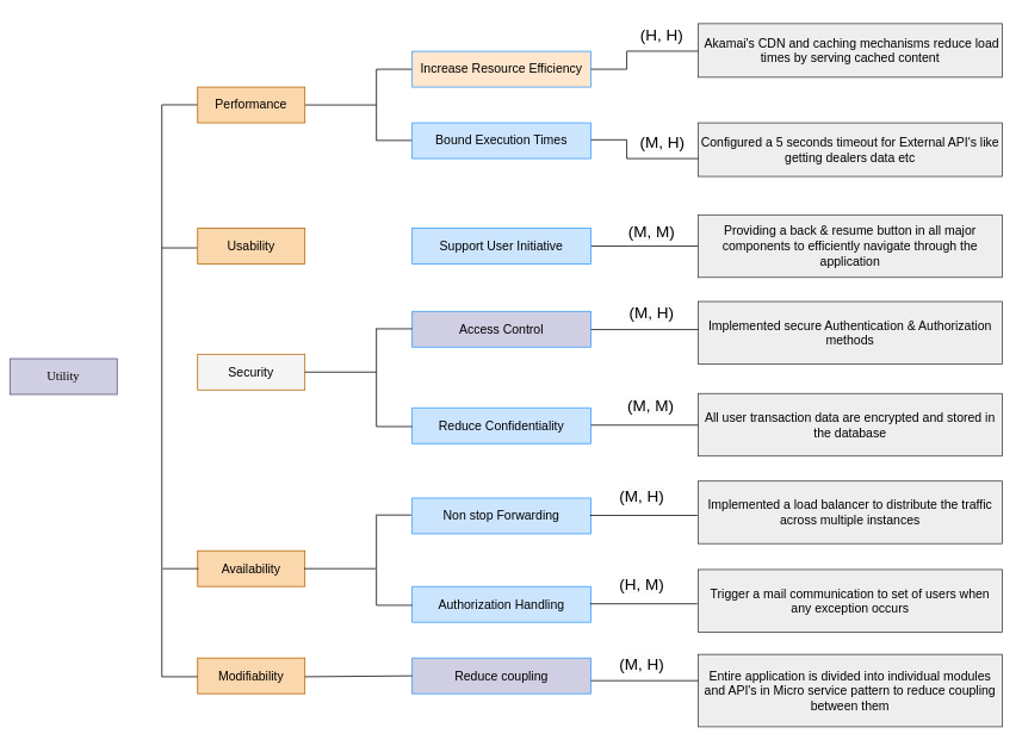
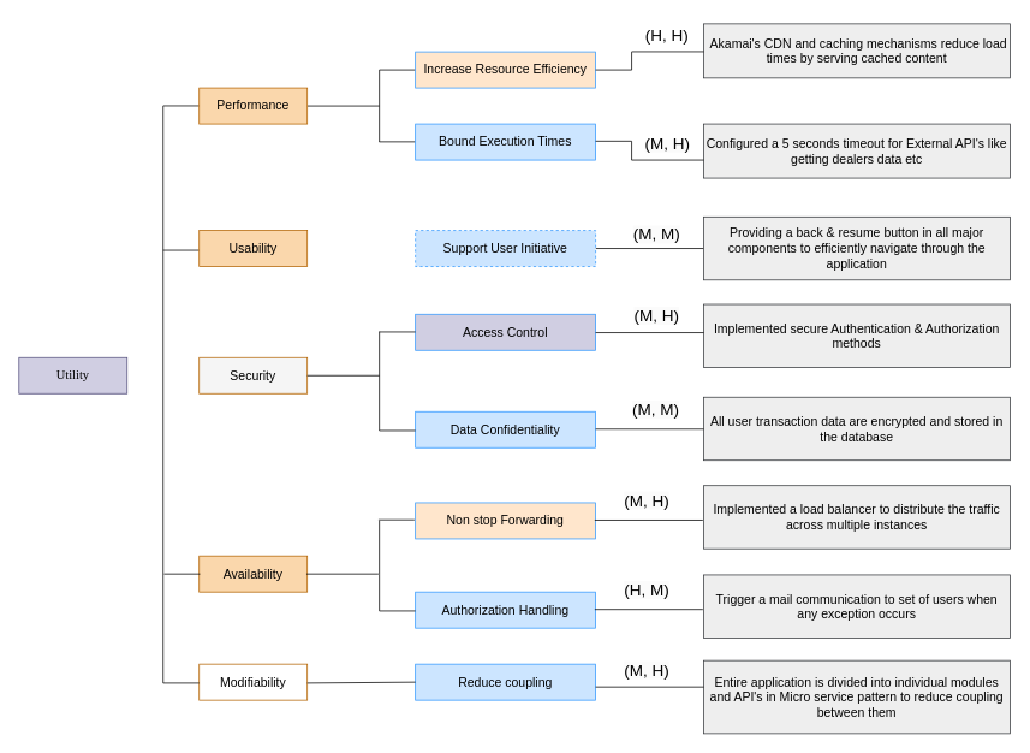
  <mxCell id="0" />
  <mxCell id="1" parent="0" />
  <mxCell id="2" value="&lt;font style=&quot;font-size: 14px;&quot;&gt;Availability&lt;/font&gt;" style="rounded=0;whiteSpace=wrap;html=1;fillColor=#fad7ac;strokeColor=#b46504;" vertex="1" parent="1"><mxGeometry x="220" y="616" width="120" height="40" as="geometry" /></mxCell>
- <mxCell id="3" value="&lt;span style=&quot;font-size: 14px;&quot;&gt;Modifiability&lt;/span&gt;" style="rounded=0;whiteSpace=wrap;html=1;fillColor=#fad7ac;strokeColor=#b46504;" vertex="1" parent="1"><mxGeometry x="220" y="736" width="120" height="40" as="geometry" /></mxCell>
+ <mxCell id="3" value="&lt;span style=&quot;font-size: 14px;&quot;&gt;Modifiability&lt;/span&gt;" style="rounded=0;whiteSpace=wrap;html=1;fillColor=#ffffff;strokeColor=#b46504;" vertex="1" parent="1"><mxGeometry x="220" y="736" width="120" height="40" as="geometry" /></mxCell>
  <mxCell id="4" value="&lt;font style=&quot;font-size: 14px;&quot;&gt;&amp;nbsp;Akamai's CDN and caching mechanisms reduce load times by serving cached content&lt;/font&gt;" style="rounded=0;whiteSpace=wrap;html=1;fillColor=#eeeeee;strokeColor=#36393d;" vertex="1" parent="1"><mxGeometry x="780" y="26" width="340" height="60" as="geometry" /></mxCell>
  <mxCell id="5" value="&lt;span style=&quot;font-size: 14px;&quot;&gt;Configured a 5 seconds timeout for External API's like getting dealers data etc&lt;/span&gt;" style="rounded=0;whiteSpace=wrap;html=1;fillColor=#eeeeee;strokeColor=#36393d;" vertex="1" parent="1"><mxGeometry x="780" y="137" width="340" height="60" as="geometry" /></mxCell>
  <mxCell id="6" value="" style="endArrow=none;html=1;rounded=0;" edge="1" parent="1"><mxGeometry width="50" height="50" relative="1" as="geometry"><mxPoint x="180" y="417" as="sourcePoint" /><mxPoint x="180" y="117" as="targetPoint" /></mxGeometry></mxCell>
  <mxCell id="7" value="" style="endArrow=none;html=1;rounded=0;" edge="1" parent="1"><mxGeometry width="50" height="50" relative="1" as="geometry"><mxPoint x="180" y="277" as="sourcePoint" /><mxPoint x="220" y="277" as="targetPoint" /><Array as="points" /></mxGeometry></mxCell>
  <mxCell id="8" value="&lt;font style=&quot;font-size: 14px;&quot;&gt;Security&lt;/font&gt;" style="rounded=0;whiteSpace=wrap;html=1;fillColor=#f5f5f5;strokeColor=#b46504;" vertex="1" parent="1"><mxGeometry x="220" y="396" width="120" height="40" as="geometry" /></mxCell>
- <mxCell id="9" value="&lt;font style=&quot;font-size: 14px;&quot; face=&quot;Verdana&quot;&gt;Utility&lt;/font&gt;" style="rounded=0;whiteSpace=wrap;html=1;fillColor=#d0cee2;strokeColor=#56517e;" vertex="1" parent="1"><mxGeometry x="10" y="401" width="120" height="40" as="geometry" /></mxCell>
+ <mxCell id="9" value="&lt;font style=&quot;font-size: 14px;&quot; face=&quot;Verdana&quot;&gt;Utility&lt;/font&gt;" style="rounded=0;whiteSpace=wrap;html=1;fillColor=#d0cee2;strokeColor=#56517e;" vertex="1" parent="1"><mxGeometry x="20" y="396" width="120" height="40" as="geometry" /></mxCell>
  <mxCell id="10" value="" style="endArrow=none;html=1;rounded=0;" edge="1" parent="1"><mxGeometry width="50" height="50" relative="1" as="geometry"><mxPoint x="180" y="116.82" as="sourcePoint" /><mxPoint x="220" y="116.82" as="targetPoint" /><Array as="points" /></mxGeometry></mxCell>
  <mxCell id="11" value="" style="endArrow=none;html=1;rounded=0;exitX=1;exitY=0.5;exitDx=0;exitDy=0;" edge="1" parent="1" source="15"><mxGeometry width="50" height="50" relative="1" as="geometry"><mxPoint x="450" y="297" as="sourcePoint" /><mxPoint x="420" y="117" as="targetPoint" /></mxGeometry></mxCell>
  <mxCell id="12" value="" style="endArrow=none;html=1;rounded=0;" edge="1" parent="1"><mxGeometry width="50" height="50" relative="1" as="geometry"><mxPoint x="420" y="157" as="sourcePoint" /><mxPoint x="420" y="77" as="targetPoint" /></mxGeometry></mxCell>
  <mxCell id="13" value="" style="endArrow=none;html=1;rounded=0;entryX=0;entryY=0.5;entryDx=0;entryDy=0;" edge="1" parent="1" target="16"><mxGeometry width="50" height="50" relative="1" as="geometry"><mxPoint x="420" y="77" as="sourcePoint" /><mxPoint x="500" y="247" as="targetPoint" /></mxGeometry></mxCell>
  <mxCell id="14" value="" style="endArrow=none;html=1;rounded=0;entryX=0;entryY=0.5;entryDx=0;entryDy=0;" edge="1" parent="1"><mxGeometry width="50" height="50" relative="1" as="geometry"><mxPoint x="420" y="156.71" as="sourcePoint" /><mxPoint x="460" y="156.71" as="targetPoint" /></mxGeometry></mxCell>
  <mxCell id="15" value="&lt;font style=&quot;font-size: 14px;&quot;&gt;Performance&lt;/font&gt;" style="rounded=0;whiteSpace=wrap;html=1;fillColor=#fad7ac;strokeColor=#b46504;" vertex="1" parent="1"><mxGeometry x="220" y="97" width="120" height="40" as="geometry" /></mxCell>
  <mxCell id="16" value="&lt;font style=&quot;font-size: 14px;&quot;&gt;Increase Resource Efficiency&lt;/font&gt;" style="rounded=0;whiteSpace=wrap;html=1;fillColor=#ffe6cc;strokeColor=#3399FF;" vertex="1" parent="1"><mxGeometry x="460" y="57" width="200" height="40" as="geometry" /></mxCell>
  <mxCell id="17" value="&lt;span style=&quot;font-size: 14px;&quot;&gt;Bound Execution Times&lt;/span&gt;" style="rounded=0;whiteSpace=wrap;html=1;fillColor=#cce5ff;strokeColor=#3399FF;" vertex="1" parent="1"><mxGeometry x="460" y="137" width="200" height="40" as="geometry" /></mxCell>
  <mxCell id="18" value="&lt;font style=&quot;font-size: 14px;&quot;&gt;Usability&lt;/font&gt;" style="rounded=0;whiteSpace=wrap;html=1;fillColor=#fad7ac;strokeColor=#b46504;" vertex="1" parent="1"><mxGeometry x="220" y="255" width="120" height="40" as="geometry" /></mxCell>
  <mxCell id="19" value="" style="endArrow=none;html=1;rounded=0;entryX=1;entryY=0.5;entryDx=0;entryDy=0;exitX=0;exitY=0.5;exitDx=0;exitDy=0;" edge="1" parent="1" source="21" target="20"><mxGeometry width="50" height="50" relative="1" as="geometry"><mxPoint x="400" y="337" as="sourcePoint" /><mxPoint x="450" y="287" as="targetPoint" /></mxGeometry></mxCell>
- <mxCell id="20" value="&lt;span style=&quot;font-size: 14px;&quot;&gt;Support User Initiative&lt;/span&gt;" style="rounded=0;whiteSpace=wrap;html=1;fillColor=#cce5ff;strokeColor=#3399FF;" vertex="1" parent="1"><mxGeometry x="460" y="255" width="200" height="40" as="geometry" /></mxCell>
+ <mxCell id="20" value="&lt;span style=&quot;font-size: 14px;&quot;&gt;Support User Initiative&lt;/span&gt;" style="rounded=0;whiteSpace=wrap;html=1;fillColor=#cce5ff;strokeColor=#3399FF;dashed=1;" vertex="1" parent="1"><mxGeometry x="460" y="255" width="200" height="40" as="geometry" /></mxCell>
  <mxCell id="21" value="&lt;span style=&quot;font-size: 14px;&quot;&gt;Providing a back &amp;amp; resume button in all major components to efficiently navigate through the application&lt;/span&gt;" style="rounded=0;whiteSpace=wrap;html=1;fillColor=#eeeeee;strokeColor=#36393d;" vertex="1" parent="1"><mxGeometry x="780" y="240" width="340" height="70" as="geometry" /></mxCell>
  <mxCell id="22" value="" style="endArrow=none;html=1;rounded=0;entryX=1;entryY=0.5;entryDx=0;entryDy=0;" edge="1" parent="1" target="16"><mxGeometry width="50" height="50" relative="1" as="geometry"><mxPoint x="700" y="77" as="sourcePoint" /><mxPoint x="450" y="207" as="targetPoint" /></mxGeometry></mxCell>
  <mxCell id="23" value="" style="endArrow=none;html=1;rounded=0;" edge="1" parent="1"><mxGeometry width="50" height="50" relative="1" as="geometry"><mxPoint x="700" y="57" as="sourcePoint" /><mxPoint x="700" y="77" as="targetPoint" /></mxGeometry></mxCell>
  <mxCell id="24" value="" style="endArrow=none;html=1;rounded=0;entryX=1;entryY=0.5;entryDx=0;entryDy=0;" edge="1" parent="1"><mxGeometry width="50" height="50" relative="1" as="geometry"><mxPoint x="700" y="156" as="sourcePoint" /><mxPoint x="660" y="156" as="targetPoint" /></mxGeometry></mxCell>
  <mxCell id="25" value="" style="endArrow=none;html=1;rounded=0;" edge="1" parent="1"><mxGeometry width="50" height="50" relative="1" as="geometry"><mxPoint x="700" y="156" as="sourcePoint" /><mxPoint x="700" y="177" as="targetPoint" /></mxGeometry></mxCell>
  <mxCell id="26" value="" style="endArrow=none;html=1;rounded=0;" edge="1" parent="1"><mxGeometry width="50" height="50" relative="1" as="geometry"><mxPoint x="700" y="177" as="sourcePoint" /><mxPoint x="780" y="177" as="targetPoint" /></mxGeometry></mxCell>
  <mxCell id="27" value="" style="endArrow=none;html=1;rounded=0;" edge="1" parent="1"><mxGeometry width="50" height="50" relative="1" as="geometry"><mxPoint x="700" y="56.79" as="sourcePoint" /><mxPoint x="780" y="56.79" as="targetPoint" /></mxGeometry></mxCell>
  <mxCell id="28" value="&lt;span style=&quot;font-size: 14px;&quot;&gt;Access Control&lt;/span&gt;" style="rounded=0;whiteSpace=wrap;html=1;fillColor=#d0cee2;strokeColor=#3399FF;" vertex="1" parent="1"><mxGeometry x="460" y="348" width="200" height="40" as="geometry" /></mxCell>
  <mxCell id="29" value="&lt;span style=&quot;font-size: 14px;&quot;&gt;Implemented secure Authentication &amp;amp; Authorization methods&lt;/span&gt;" style="rounded=0;whiteSpace=wrap;html=1;fillColor=#eeeeee;strokeColor=#36393d;" vertex="1" parent="1"><mxGeometry x="780" y="337" width="340" height="70" as="geometry" /></mxCell>
- <mxCell id="30" value="&lt;span style=&quot;font-size: 14px;&quot;&gt;Reduce Confidentiality&lt;/span&gt;" style="rounded=0;whiteSpace=wrap;html=1;fillColor=#cce5ff;strokeColor=#3399FF;" vertex="1" parent="1"><mxGeometry x="460" y="456" width="200" height="40" as="geometry" /></mxCell>
+ <mxCell id="30" value="&lt;span style=&quot;font-size: 14px;&quot;&gt;Data Confidentiality&lt;/span&gt;" style="rounded=0;whiteSpace=wrap;html=1;fillColor=#cce5ff;strokeColor=#3399FF;" vertex="1" parent="1"><mxGeometry x="460" y="456" width="200" height="40" as="geometry" /></mxCell>
  <mxCell id="31" value="&lt;span style=&quot;font-size: 14px;&quot;&gt;All user transaction data are encrypted and stored in the database&lt;/span&gt;" style="rounded=0;whiteSpace=wrap;html=1;fillColor=#eeeeee;strokeColor=#36393d;" vertex="1" parent="1"><mxGeometry x="780" y="440" width="340" height="70" as="geometry" /></mxCell>
  <mxCell id="32" value="" style="endArrow=none;html=1;rounded=0;exitX=1;exitY=0.5;exitDx=0;exitDy=0;" edge="1" parent="1" source="8"><mxGeometry width="50" height="50" relative="1" as="geometry"><mxPoint x="540" y="417" as="sourcePoint" /><mxPoint x="420" y="416" as="targetPoint" /></mxGeometry></mxCell>
  <mxCell id="33" value="" style="endArrow=none;html=1;rounded=0;" edge="1" parent="1"><mxGeometry width="50" height="50" relative="1" as="geometry"><mxPoint x="420" y="417" as="sourcePoint" /><mxPoint x="420" y="367" as="targetPoint" /></mxGeometry></mxCell>
  <mxCell id="34" value="" style="endArrow=none;html=1;rounded=0;entryX=0;entryY=0.5;entryDx=0;entryDy=0;" edge="1" parent="1"><mxGeometry width="50" height="50" relative="1" as="geometry"><mxPoint x="420" y="367.57" as="sourcePoint" /><mxPoint x="460" y="367.57" as="targetPoint" /></mxGeometry></mxCell>
  <mxCell id="35" value="" style="endArrow=none;html=1;rounded=0;" edge="1" parent="1"><mxGeometry width="50" height="50" relative="1" as="geometry"><mxPoint x="420" y="477" as="sourcePoint" /><mxPoint x="420" y="417" as="targetPoint" /></mxGeometry></mxCell>
  <mxCell id="36" value="" style="endArrow=none;html=1;rounded=0;entryX=0;entryY=0.5;entryDx=0;entryDy=0;" edge="1" parent="1"><mxGeometry width="50" height="50" relative="1" as="geometry"><mxPoint x="420" y="477" as="sourcePoint" /><mxPoint x="460" y="477" as="targetPoint" /></mxGeometry></mxCell>
  <mxCell id="37" value="" style="endArrow=none;html=1;rounded=0;entryX=1;entryY=0.5;entryDx=0;entryDy=0;exitX=0;exitY=0.5;exitDx=0;exitDy=0;" edge="1" parent="1"><mxGeometry width="50" height="50" relative="1" as="geometry"><mxPoint x="780" y="368.38" as="sourcePoint" /><mxPoint x="660" y="368.38" as="targetPoint" /></mxGeometry></mxCell>
  <mxCell id="38" value="" style="endArrow=none;html=1;rounded=0;entryX=1;entryY=0.5;entryDx=0;entryDy=0;exitX=0;exitY=0.5;exitDx=0;exitDy=0;" edge="1" parent="1"><mxGeometry width="50" height="50" relative="1" as="geometry"><mxPoint x="780" y="475.37" as="sourcePoint" /><mxPoint x="660" y="475.37" as="targetPoint" /></mxGeometry></mxCell>
- <mxCell id="39" value="&lt;span style=&quot;font-size: 14px;&quot;&gt;Non stop Forwarding&lt;/span&gt;" style="rounded=0;whiteSpace=wrap;html=1;fillColor=#cce5ff;strokeColor=#3399FF;" vertex="1" parent="1"><mxGeometry x="460" y="557" width="200" height="40" as="geometry" /></mxCell>
+ <mxCell id="39" value="&lt;span style=&quot;font-size: 14px;&quot;&gt;Non stop Forwarding&lt;/span&gt;" style="rounded=0;whiteSpace=wrap;html=1;fillColor=#ffe6cc;strokeColor=#3399FF;" vertex="1" parent="1"><mxGeometry x="460" y="557" width="200" height="40" as="geometry" /></mxCell>
  <mxCell id="40" value="&lt;span style=&quot;font-size: 14px;&quot;&gt;Implemented a load balancer to distribute the traffic across multiple instances&lt;/span&gt;" style="rounded=0;whiteSpace=wrap;html=1;fillColor=#eeeeee;strokeColor=#36393d;" vertex="1" parent="1"><mxGeometry x="780" y="538" width="340" height="70" as="geometry" /></mxCell>
  <mxCell id="41" value="" style="endArrow=none;html=1;rounded=0;" edge="1" parent="1"><mxGeometry width="50" height="50" relative="1" as="geometry"><mxPoint x="180" y="757" as="sourcePoint" /><mxPoint x="180" y="417" as="targetPoint" /></mxGeometry></mxCell>
  <mxCell id="42" value="" style="endArrow=none;html=1;rounded=0;" edge="1" parent="1"><mxGeometry width="50" height="50" relative="1" as="geometry"><mxPoint x="181" y="636" as="sourcePoint" /><mxPoint x="221" y="636" as="targetPoint" /><Array as="points" /></mxGeometry></mxCell>
  <mxCell id="43" value="" style="endArrow=none;html=1;rounded=0;exitX=1;exitY=0.5;exitDx=0;exitDy=0;" edge="1" parent="1"><mxGeometry width="50" height="50" relative="1" as="geometry"><mxPoint x="339" y="636" as="sourcePoint" /><mxPoint x="419" y="636" as="targetPoint" /></mxGeometry></mxCell>
  <mxCell id="44" value="" style="endArrow=none;html=1;rounded=0;" edge="1" parent="1"><mxGeometry width="50" height="50" relative="1" as="geometry"><mxPoint x="420" y="636" as="sourcePoint" /><mxPoint x="420" y="577" as="targetPoint" /></mxGeometry></mxCell>
  <mxCell id="45" value="" style="endArrow=none;html=1;rounded=0;entryX=0;entryY=0.5;entryDx=0;entryDy=0;" edge="1" parent="1"><mxGeometry width="50" height="50" relative="1" as="geometry"><mxPoint x="419" y="576" as="sourcePoint" /><mxPoint x="459" y="576" as="targetPoint" /></mxGeometry></mxCell>
  <mxCell id="46" value="" style="endArrow=none;html=1;rounded=0;entryX=1;entryY=0.5;entryDx=0;entryDy=0;exitX=0;exitY=0.5;exitDx=0;exitDy=0;" edge="1" parent="1"><mxGeometry width="50" height="50" relative="1" as="geometry"><mxPoint x="779" y="576.37" as="sourcePoint" /><mxPoint x="659" y="576.37" as="targetPoint" /></mxGeometry></mxCell>
  <mxCell id="47" value="&lt;span style=&quot;font-size: 14px;&quot;&gt;Authorization Handling&lt;/span&gt;" style="rounded=0;whiteSpace=wrap;html=1;fillColor=#cce5ff;strokeColor=#3399FF;" vertex="1" parent="1"><mxGeometry x="460" y="656" width="200" height="40" as="geometry" /></mxCell>
  <mxCell id="48" value="&lt;span style=&quot;font-size: 14px;&quot;&gt;Trigger a mail communication to set of users when any exception occurs&lt;/span&gt;" style="rounded=0;whiteSpace=wrap;html=1;fillColor=#eeeeee;strokeColor=#36393d;" vertex="1" parent="1"><mxGeometry x="780" y="637" width="340" height="70" as="geometry" /></mxCell>
  <mxCell id="49" value="" style="endArrow=none;html=1;rounded=0;" edge="1" parent="1"><mxGeometry width="50" height="50" relative="1" as="geometry"><mxPoint x="420" y="677" as="sourcePoint" /><mxPoint x="420" y="636" as="targetPoint" /></mxGeometry></mxCell>
  <mxCell id="50" value="" style="endArrow=none;html=1;rounded=0;entryX=0;entryY=0.5;entryDx=0;entryDy=0;" edge="1" parent="1"><mxGeometry width="50" height="50" relative="1" as="geometry"><mxPoint x="420" y="677" as="sourcePoint" /><mxPoint x="460" y="677" as="targetPoint" /></mxGeometry></mxCell>
  <mxCell id="51" value="" style="endArrow=none;html=1;rounded=0;entryX=1;entryY=0.5;entryDx=0;entryDy=0;exitX=0;exitY=0.5;exitDx=0;exitDy=0;" edge="1" parent="1"><mxGeometry width="50" height="50" relative="1" as="geometry"><mxPoint x="779" y="675.37" as="sourcePoint" /><mxPoint x="659" y="675.37" as="targetPoint" /></mxGeometry></mxCell>
  <mxCell id="52" value="" style="endArrow=none;html=1;rounded=0;" edge="1" parent="1"><mxGeometry width="50" height="50" relative="1" as="geometry"><mxPoint x="180" y="757" as="sourcePoint" /><mxPoint x="220" y="757" as="targetPoint" /><Array as="points" /></mxGeometry></mxCell>
- <mxCell id="53" value="&lt;span style=&quot;font-size: 14px;&quot;&gt;Reduce coupling&lt;/span&gt;" style="rounded=0;whiteSpace=wrap;html=1;fillColor=#d0cee2;strokeColor=#3399FF;" vertex="1" parent="1"><mxGeometry x="460" y="736" width="200" height="40" as="geometry" /></mxCell>
+ <mxCell id="53" value="&lt;span style=&quot;font-size: 14px;&quot;&gt;Reduce coupling&lt;/span&gt;" style="rounded=0;whiteSpace=wrap;html=1;fillColor=#cce5ff;strokeColor=#3399FF;" vertex="1" parent="1"><mxGeometry x="460" y="736" width="200" height="40" as="geometry" /></mxCell>
  <mxCell id="54" value="&lt;span style=&quot;font-size: 14px;&quot;&gt;Entire application is divided into individual modules and API's in Micro service pattern to reduce coupling between them&lt;/span&gt;" style="rounded=0;whiteSpace=wrap;html=1;fillColor=#eeeeee;strokeColor=#36393d;" vertex="1" parent="1"><mxGeometry x="780" y="732" width="340" height="81" as="geometry" /></mxCell>
  <mxCell id="55" value="" style="endArrow=none;html=1;rounded=0;exitX=1;exitY=0.5;exitDx=0;exitDy=0;entryX=0;entryY=0.5;entryDx=0;entryDy=0;" edge="1" parent="1" target="53"><mxGeometry width="50" height="50" relative="1" as="geometry"><mxPoint x="340" y="757" as="sourcePoint" /><mxPoint x="420" y="757" as="targetPoint" /></mxGeometry></mxCell>
  <mxCell id="56" value="" style="endArrow=none;html=1;rounded=0;entryX=1;entryY=0.5;entryDx=0;entryDy=0;exitX=0;exitY=0.5;exitDx=0;exitDy=0;" edge="1" parent="1"><mxGeometry width="50" height="50" relative="1" as="geometry"><mxPoint x="780" y="761.37" as="sourcePoint" /><mxPoint x="660" y="761.37" as="targetPoint" /></mxGeometry></mxCell>
  <mxCell id="57" value="&lt;font style=&quot;font-size: 18px;&quot;&gt;(H, H)&lt;/font&gt;" style="text;html=1;align=center;verticalAlign=middle;resizable=0;points=[];autosize=1;strokeColor=none;fillColor=none;" vertex="1" parent="1"><mxGeometry x="704" y="20" width="70" height="40" as="geometry" /></mxCell>
  <mxCell id="58" value="&lt;span style=&quot;color: rgb(0, 0, 0); font-family: Helvetica; font-style: normal; font-variant-ligatures: normal; font-variant-caps: normal; font-weight: 400; letter-spacing: normal; orphans: 2; text-align: center; text-indent: 0px; text-transform: none; widows: 2; word-spacing: 0px; -webkit-text-stroke-width: 0px; white-space: nowrap; background-color: rgb(251, 251, 251); text-decoration-thickness: initial; text-decoration-style: initial; text-decoration-color: initial; float: none; display: inline !important;&quot;&gt;&lt;font style=&quot;font-size: 18px;&quot;&gt;(M, H)&lt;/font&gt;&lt;/span&gt;" style="text;whiteSpace=wrap;html=1;" vertex="1" parent="1"><mxGeometry x="713" y="143" width="70" height="40" as="geometry" /></mxCell>
  <mxCell id="59" value="&lt;span style=&quot;color: rgb(0, 0, 0); font-family: Helvetica; font-size: 18px; font-style: normal; font-variant-ligatures: normal; font-variant-caps: normal; font-weight: 400; letter-spacing: normal; orphans: 2; text-align: center; text-indent: 0px; text-transform: none; widows: 2; word-spacing: 0px; -webkit-text-stroke-width: 0px; white-space: nowrap; background-color: rgb(251, 251, 251); text-decoration-thickness: initial; text-decoration-style: initial; text-decoration-color: initial; display: inline !important; float: none;&quot;&gt;(M, M)&lt;/span&gt;" style="text;whiteSpace=wrap;html=1;" vertex="1" parent="1"><mxGeometry x="700" y="243" width="80" height="50" as="geometry" /></mxCell>
  <mxCell id="60" value="&lt;span style=&quot;color: rgb(0, 0, 0); font-family: Helvetica; font-size: 18px; font-style: normal; font-variant-ligatures: normal; font-variant-caps: normal; font-weight: 400; letter-spacing: normal; orphans: 2; text-align: center; text-indent: 0px; text-transform: none; widows: 2; word-spacing: 0px; -webkit-text-stroke-width: 0px; white-space: nowrap; background-color: rgb(251, 251, 251); text-decoration-thickness: initial; text-decoration-style: initial; text-decoration-color: initial; display: inline !important; float: none;&quot;&gt;(M, H)&lt;/span&gt;" style="text;whiteSpace=wrap;html=1;" vertex="1" parent="1"><mxGeometry x="701" y="333" width="80" height="50" as="geometry" /></mxCell>
  <mxCell id="61" value="&lt;span style=&quot;color: rgb(0, 0, 0); font-family: Helvetica; font-size: 18px; font-style: normal; font-variant-ligatures: normal; font-variant-caps: normal; font-weight: 400; letter-spacing: normal; orphans: 2; text-align: center; text-indent: 0px; text-transform: none; widows: 2; word-spacing: 0px; -webkit-text-stroke-width: 0px; white-space: nowrap; background-color: rgb(251, 251, 251); text-decoration-thickness: initial; text-decoration-style: initial; text-decoration-color: initial; display: inline !important; float: none;&quot;&gt;(M, M)&lt;/span&gt;" style="text;whiteSpace=wrap;html=1;" vertex="1" parent="1"><mxGeometry x="699" y="437" width="80" height="50" as="geometry" /></mxCell>
  <mxCell id="62" value="&lt;span style=&quot;color: rgb(0, 0, 0); font-family: Helvetica; font-size: 18px; font-style: normal; font-variant-ligatures: normal; font-variant-caps: normal; font-weight: 400; letter-spacing: normal; orphans: 2; text-align: center; text-indent: 0px; text-transform: none; widows: 2; word-spacing: 0px; -webkit-text-stroke-width: 0px; white-space: nowrap; background-color: rgb(251, 251, 251); text-decoration-thickness: initial; text-decoration-style: initial; text-decoration-color: initial; display: inline !important; float: none;&quot;&gt;(M, H)&lt;/span&gt;" style="text;whiteSpace=wrap;html=1;" vertex="1" parent="1"><mxGeometry x="690" y="538" width="80" height="50" as="geometry" /></mxCell>
  <mxCell id="63" value="&lt;span style=&quot;color: rgb(0, 0, 0); font-family: Helvetica; font-size: 18px; font-style: normal; font-variant-ligatures: normal; font-variant-caps: normal; font-weight: 400; letter-spacing: normal; orphans: 2; text-align: center; text-indent: 0px; text-transform: none; widows: 2; word-spacing: 0px; -webkit-text-stroke-width: 0px; white-space: nowrap; background-color: rgb(251, 251, 251); text-decoration-thickness: initial; text-decoration-style: initial; text-decoration-color: initial; display: inline !important; float: none;&quot;&gt;(H, M)&lt;/span&gt;" style="text;whiteSpace=wrap;html=1;" vertex="1" parent="1"><mxGeometry x="690" y="637" width="80" height="50" as="geometry" /></mxCell>
  <mxCell id="64" value="&lt;span style=&quot;color: rgb(0, 0, 0); font-family: Helvetica; font-size: 18px; font-style: normal; font-variant-ligatures: normal; font-variant-caps: normal; font-weight: 400; letter-spacing: normal; orphans: 2; text-align: center; text-indent: 0px; text-transform: none; widows: 2; word-spacing: 0px; -webkit-text-stroke-width: 0px; white-space: nowrap; background-color: rgb(251, 251, 251); text-decoration-thickness: initial; text-decoration-style: initial; text-decoration-color: initial; display: inline !important; float: none;&quot;&gt;(M, H)&lt;/span&gt;" style="text;whiteSpace=wrap;html=1;" vertex="1" parent="1"><mxGeometry x="690" y="726" width="80" height="50" as="geometry" /></mxCell>
